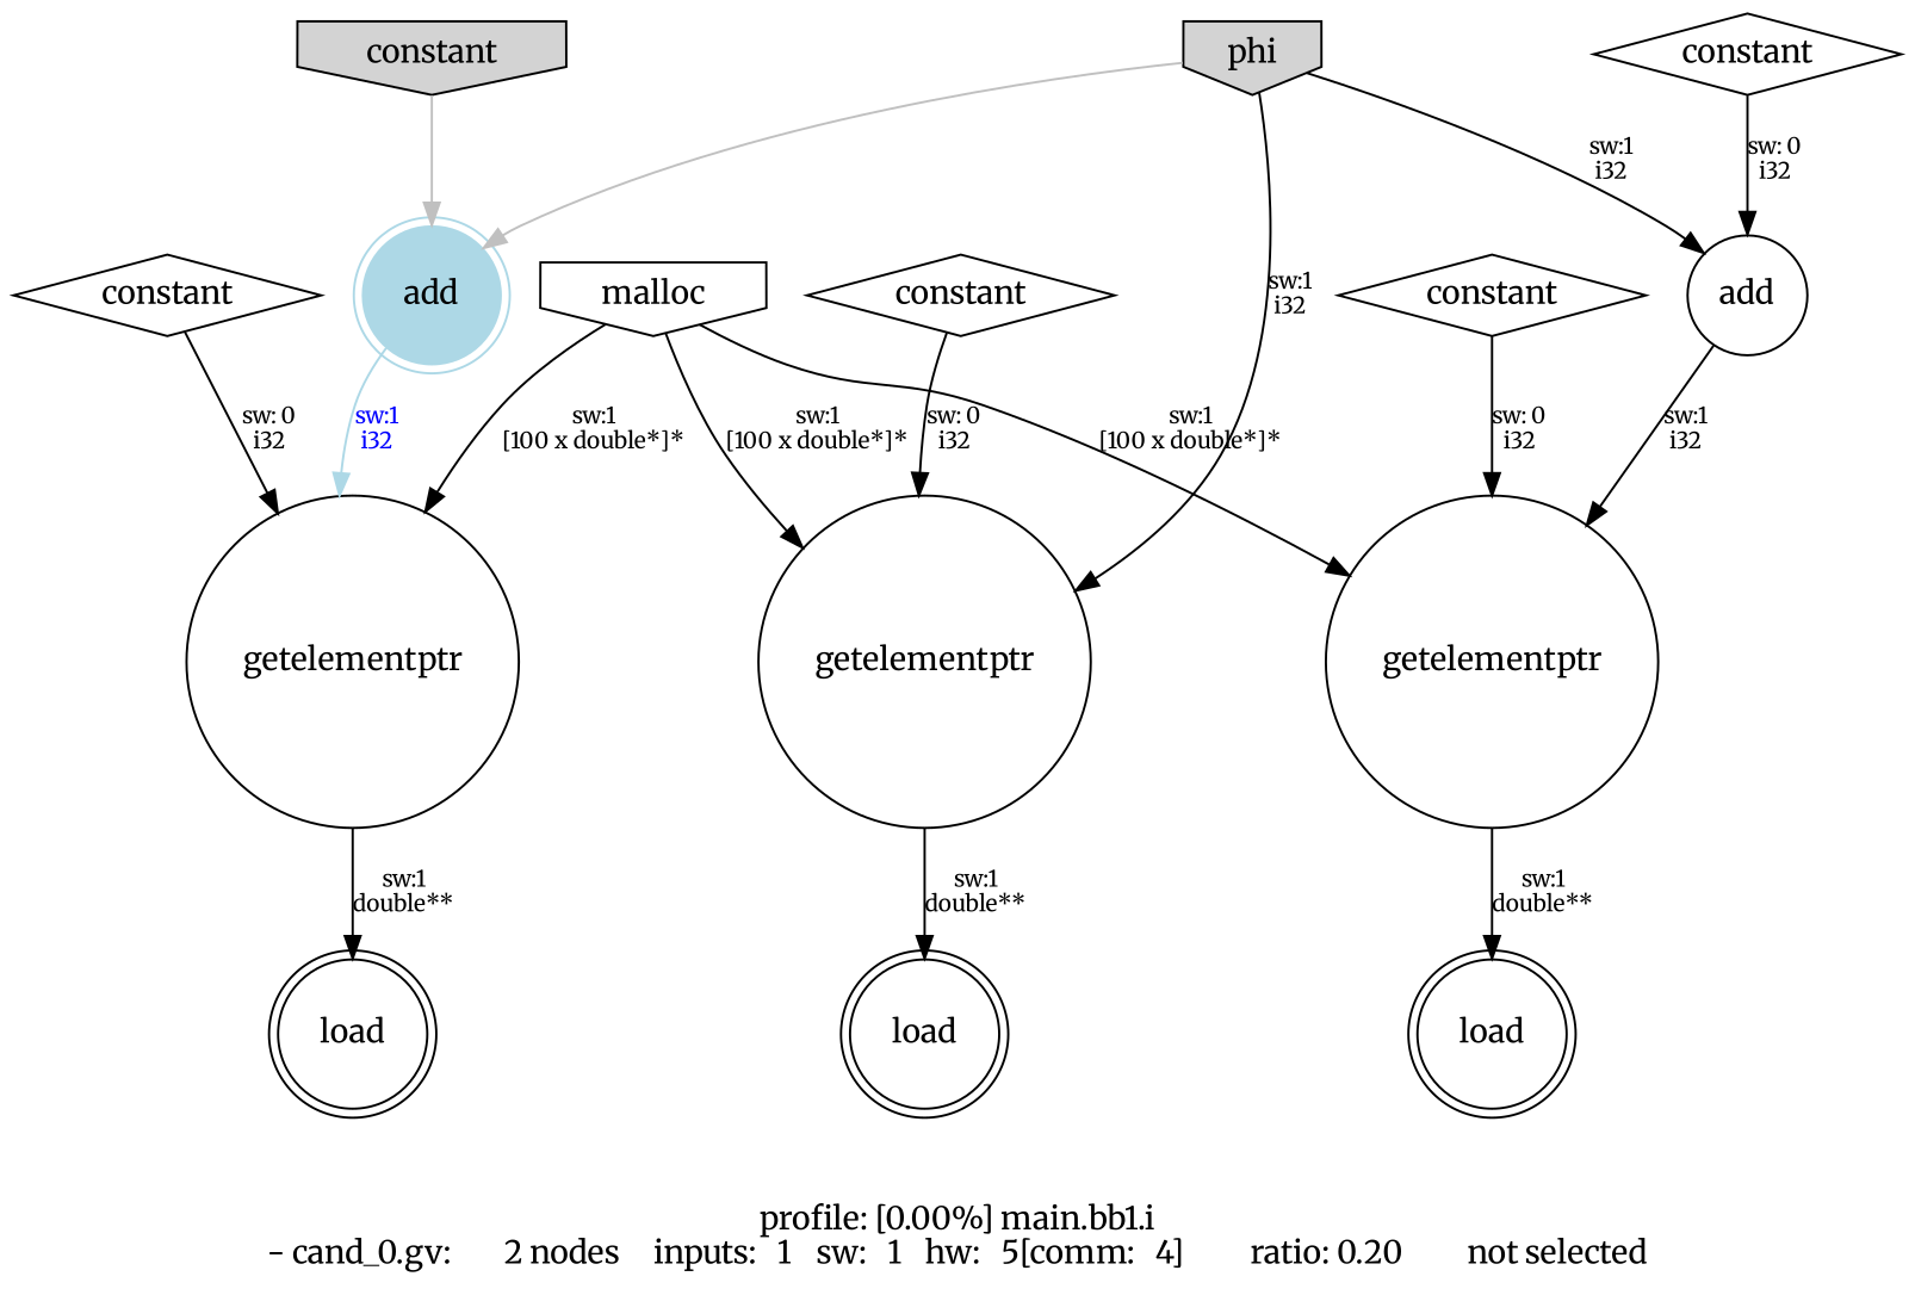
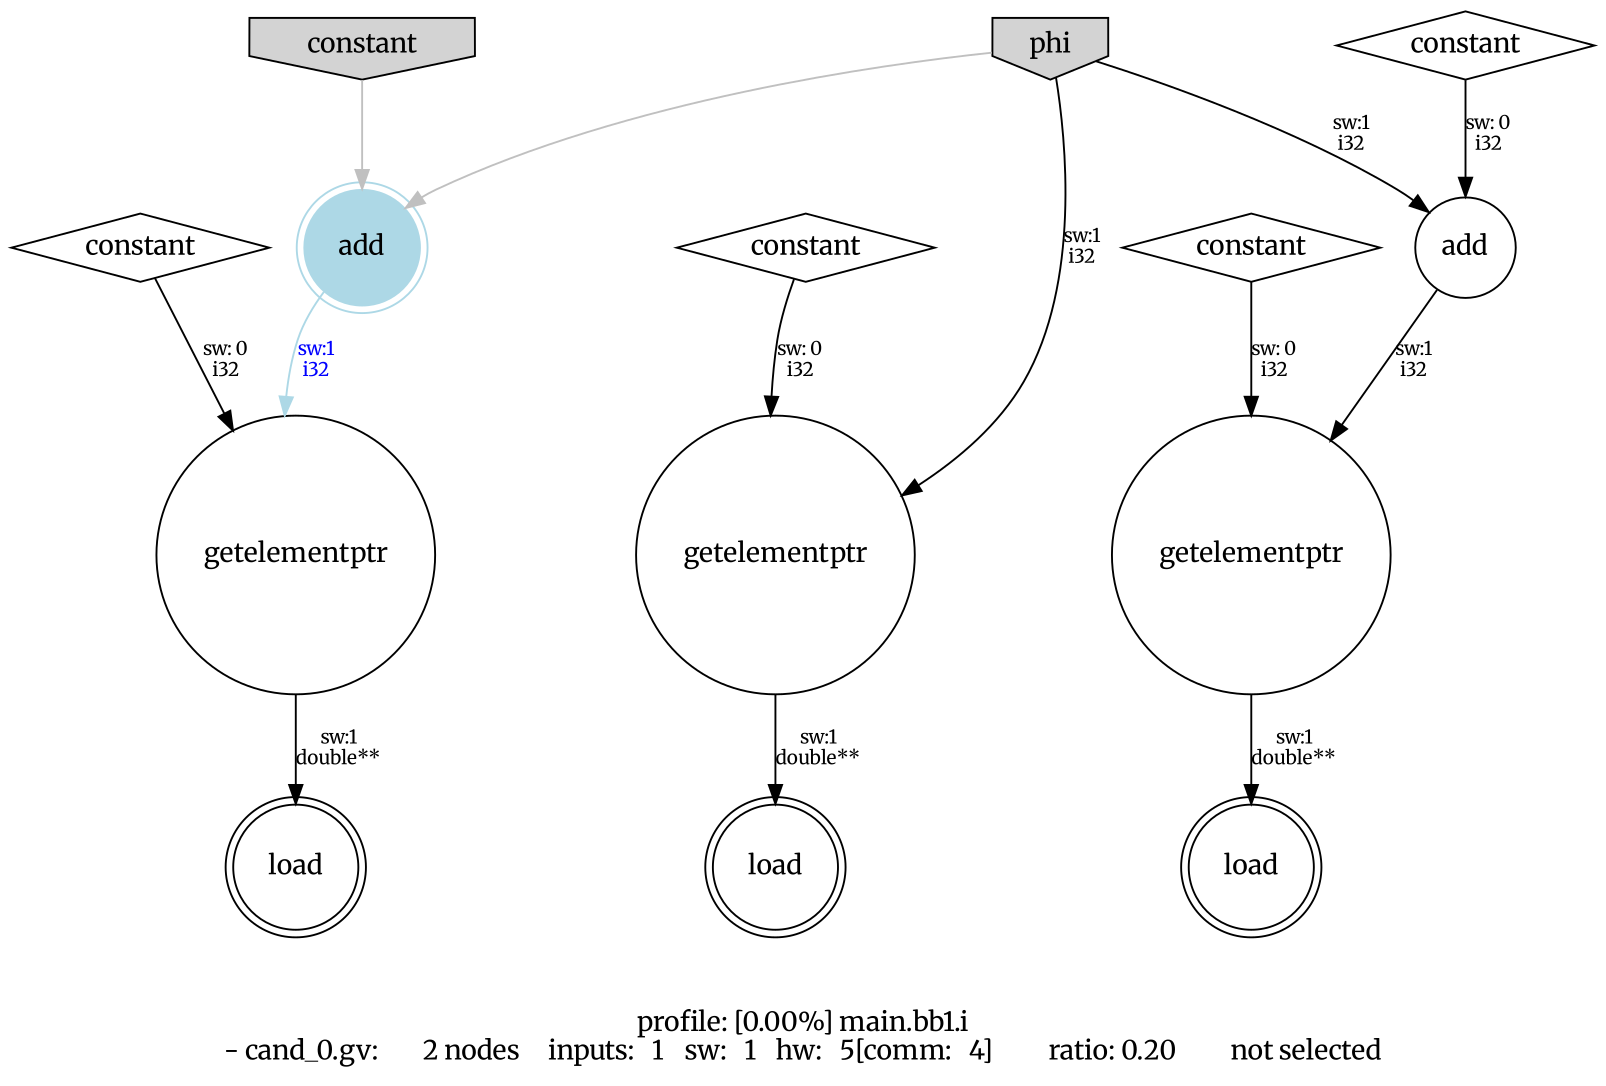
  digraph {
    label="profile: [0.00%] main.bb1.i\n- cand_0.gv: 	   2 nodes 	 inputs:   1 	 sw:   1 	 hw:   5[comm:   4] 	 ratio: 0.20 	 not selected"
    fontname=Merriweather
    node [shape=doublecircle fontname=Merriweather]
    edge [fontsize=10 fontname=Merriweather]
    n1 [bgcolor=lightblue label=phi rank=source shape=invhouse style=filled]
    n2 [color=lightblue label=add rank=sink style=filled]
    n3 [label=add shape=circle]
    n4 [label=getelementptr shape=circle]
    n5 [label=getelementptr shape=circle]
    n6 [bgcolor=lightblue label=constant rank=source shape=invhouse style=filled]
    n7 [label=load rank=sink]
-   n8 [label=malloc rank=source shape=invhouse]
    n9 [label=getelementptr shape=circle]
    n10 [label=constant shape=diamond]
    n11 [label=constant shape=diamond]
    n12 [label=load rank=sink]
    n13 [label=load rank=sink]
    n14 [label=constant shape=diamond]
    n15 [label=constant shape=diamond]
    n1 -> n2 [color=gray]
    n1 -> n3 [label="sw:1\ni32"]
    n1 -> n4 [label="sw:1\ni32"]
    n2 -> n5 [color=lightblue fontcolor=blue label="sw:1\ni32"]
    n3 -> n9 [label="sw:1\ni32"]
    n4 -> n13 [label="sw:1\ndouble**"]
    n5 -> n7 [label="sw:1\ndouble**"]
    n6 -> n2 [color=gray]
-   n8 -> n4 [label="sw:1\n[100 x double*]*"]
-   n8 -> n5 [label="sw:1\n[100 x double*]*"]
-   n8 -> n9 [label="sw:1\n[100 x double*]*"]
    n9 -> n12 [label="sw:1\ndouble**"]
    n10 -> n5 [label="sw: 0\ni32"]
    n11 -> n3 [label="sw: 0\ni32"]
    n14 -> n9 [label="sw: 0\ni32"]
    n15 -> n4 [label="sw: 0\ni32"]
  }
